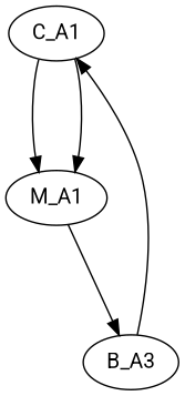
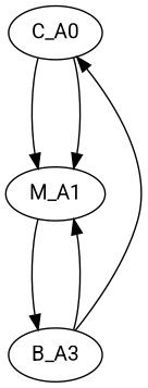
  digraph {
    fontname=Roboto
    mindist=1.0
    nodesep=0.6
    rankdir=TB
    ranksep=1.0
    node [color=black cpu=0 fillcolor=white fontname=Roboto patentry=1 patexit=0 pattern=PatA style=filled toffs=0]
    edge [fontname=Roboto type=defdst]
-   C_A0 [qty=5999 tvalid=0 type=flow vabs=true label=C_A1]
+   C_A0 [qty=5999 tvalid=0 type=flow vabs=true]
    M_A1 [bpid=0 evtno=4043 fid=1 gid=4043 par="0xffffffffffff0001" sid=0 type=tmsg]
    B_A3 [patentry=0 patexit=1 qlo=true tperiod=10000000 type=block toffs=""]
    C_A0 -> M_A1
    C_A0 -> M_A1 [type=flowdst]
    M_A1 -> B_A3
    B_A3 -> C_A0 [type=target]
+   B_A3 -> M_A1 [type=altdst]
  }
